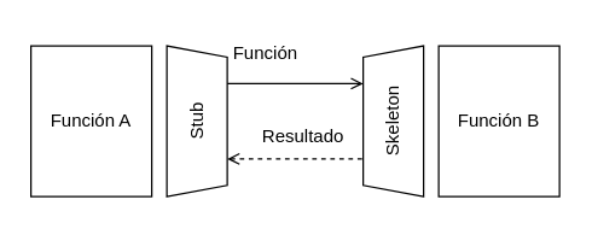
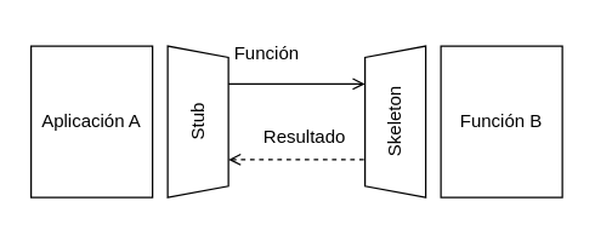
  <mxCell id="0" />
  <mxCell id="1" parent="0" />
- <mxCell id="2" value="Función A" style="rounded=0;whiteSpace=wrap;html=1;strokeColor=light-dark(#000000,#006EAF);fontColor=light-dark(#000000,#006EAF);fillColor=none;" parent="1" vertex="1"><mxGeometry x="20" y="30" width="80" height="100" as="geometry" /></mxCell>
+ <mxCell id="2" value="Aplicación A" style="rounded=0;whiteSpace=wrap;html=1;strokeColor=light-dark(#000000,#006EAF);fontColor=light-dark(#000000,#006EAF);fillColor=none;" parent="1" vertex="1"><mxGeometry x="20" y="30" width="80" height="100" as="geometry" /></mxCell>
  <mxCell id="3" value="Función B" style="rounded=0;whiteSpace=wrap;html=1;strokeColor=light-dark(#000000,#006EAF);fontColor=light-dark(#000000,#006EAF);fillColor=none;" parent="1" vertex="1"><mxGeometry x="290" y="30" width="80" height="100" as="geometry" /></mxCell>
  <mxCell id="4" value="" style="edgeStyle=none;html=1;endArrow=open;endFill=0;strokeColor=light-dark(#000000,#006EAF);fontColor=light-dark(#000000,#006EAF);exitX=0.75;exitY=1;exitDx=0;exitDy=0;entryX=0.75;entryY=0;entryDx=0;entryDy=0;" parent="1" source="5" target="6" edge="1"><mxGeometry relative="1" as="geometry"><mxPoint x="220" y="80" as="targetPoint" /></mxGeometry></mxCell>
  <mxCell id="5" value="Stub" style="verticalLabelPosition=middle;verticalAlign=middle;html=1;shape=trapezoid;perimeter=trapezoidPerimeter;whiteSpace=wrap;size=0.075;arcSize=10;flipV=1;labelPosition=center;align=center;rotation=-90;strokeColor=light-dark(#000000,#006EAF);fontColor=light-dark(#000000,#006EAF);fillColor=none;" parent="1" vertex="1"><mxGeometry x="80" y="60" width="100" height="40" as="geometry" /></mxCell>
  <mxCell id="6" value="Skeleton" style="verticalLabelPosition=middle;verticalAlign=middle;html=1;shape=trapezoid;perimeter=trapezoidPerimeter;whiteSpace=wrap;size=0.075;arcSize=10;flipV=0;labelPosition=center;align=center;rotation=-90;strokeColor=light-dark(#000000,#006EAF);fontColor=light-dark(#000000,#006EAF);fillColor=none;" parent="1" vertex="1"><mxGeometry x="210" y="60" width="100" height="40" as="geometry" /></mxCell>
  <mxCell id="7" value="Función" style="text;html=1;align=center;verticalAlign=middle;resizable=0;points=[];autosize=1;strokeColor=none;fillColor=none;fontColor=light-dark(#000000,#006EAF);" vertex="1" parent="1"><mxGeometry x="140" y="20" width="70" height="30" as="geometry" /></mxCell>
  <mxCell id="8" value="Resultado" style="text;html=1;align=center;verticalAlign=middle;resizable=0;points=[];autosize=1;strokeColor=none;fillColor=none;fontColor=light-dark(#000000,#006EAF);" vertex="1" parent="1"><mxGeometry x="160" y="75" width="80" height="30" as="geometry" /></mxCell>
  <mxCell id="9" value="" style="edgeStyle=none;html=1;endArrow=none;endFill=0;strokeColor=light-dark(#000000,#006EAF);fontColor=light-dark(#000000,#006EAF);dashed=1;startArrow=open;startFill=0;exitX=0.25;exitY=1;exitDx=0;exitDy=0;entryX=0.25;entryY=0;entryDx=0;entryDy=0;" edge="1" parent="1" source="5" target="6"><mxGeometry relative="1" as="geometry"><mxPoint x="160" y="90" as="sourcePoint" /><mxPoint x="230" y="90" as="targetPoint" /></mxGeometry></mxCell>
